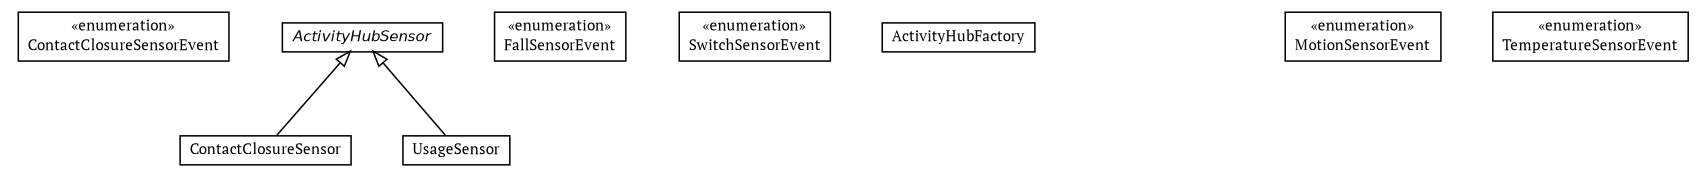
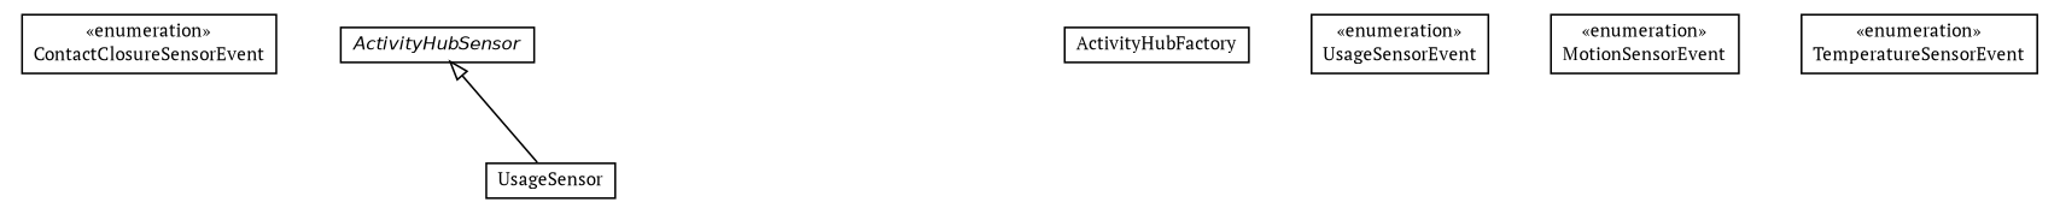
  digraph {
    fontname="PT Serif"
    nodesep=0.25
    ranksep=0.5
    node [fontcolor=black fontname="PT Serif" fontsize=10.0 shape=plaintext]
    edge [arrowtail=empty dir=back fontname="PT Serif" fontsize=10 headport=p labelfontname=Helvetica labelfontsize=10 tailport=p]
    n1 [label=<<table title="org.universAAL.lddi.lib.activityhub.devicemodel.ContactClosureSensorEvent" border="0" cellborder="1" cellspacing="0" cellpadding="2" port="p" href="./ContactClosureSensorEvent.html"> 		<tr><td><table border="0" cellspacing="0" cellpadding="1"> <tr><td align="center" balign="center"> &#171;enumeration&#187; </td></tr> <tr><td align="center" balign="center"> ContactClosureSensorEvent </td></tr> 		</table></td></tr> 		</table>>]
-   n2 [label=<<table title="org.universAAL.lddi.lib.activityhub.devicemodel.ContactClosureSensor" border="0" cellborder="1" cellspacing="0" cellpadding="2" port="p" href="./ContactClosureSensor.html"> 		<tr><td><table border="0" cellspacing="0" cellpadding="1"> <tr><td align="center" balign="center"> ContactClosureSensor </td></tr> 		</table></td></tr> 		</table>>]
-   n3 [label=<<table title="org.universAAL.lddi.lib.activityhub.devicemodel.FallSensorEvent" border="0" cellborder="1" cellspacing="0" cellpadding="2" port="p" href="./FallSensorEvent.html"> 		<tr><td><table border="0" cellspacing="0" cellpadding="1"> <tr><td align="center" balign="center"> &#171;enumeration&#187; </td></tr> <tr><td align="center" balign="center"> FallSensorEvent </td></tr> 		</table></td></tr> 		</table>>]
-   n4 [label=<<table title="org.universAAL.lddi.lib.activityhub.devicemodel.SwitchSensorEvent" border="0" cellborder="1" cellspacing="0" cellpadding="2" port="p" href="./SwitchSensorEvent.html"> 		<tr><td><table border="0" cellspacing="0" cellpadding="1"> <tr><td align="center" balign="center"> &#171;enumeration&#187; </td></tr> <tr><td align="center" balign="center"> SwitchSensorEvent </td></tr> 		</table></td></tr> 		</table>>]
    n5 [label=<<table title="org.universAAL.lddi.lib.activityhub.devicemodel.ActivityHubFactory" border="0" cellborder="1" cellspacing="0" cellpadding="2" port="p" href="./ActivityHubFactory.html"> 		<tr><td><table border="0" cellspacing="0" cellpadding="1"> <tr><td align="center" balign="center"> ActivityHubFactory </td></tr> 		</table></td></tr> 		</table>>]
+   n6 [label=<<table title="org.universAAL.lddi.lib.activityhub.devicemodel.UsageSensorEvent" border="0" cellborder="1" cellspacing="0" cellpadding="2" port="p" href="./UsageSensorEvent.html"> 		<tr><td><table border="0" cellspacing="0" cellpadding="1"> <tr><td align="center" balign="center"> &#171;enumeration&#187; </td></tr> <tr><td align="center" balign="center"> UsageSensorEvent </td></tr> 		</table></td></tr> 		</table>>]
    n7 [label=<<table title="org.universAAL.lddi.lib.activityhub.devicemodel.UsageSensor" border="0" cellborder="1" cellspacing="0" cellpadding="2" port="p" href="./UsageSensor.html"> 		<tr><td><table border="0" cellspacing="0" cellpadding="1"> <tr><td align="center" balign="center"> UsageSensor </td></tr> 		</table></td></tr> 		</table>>]
    n8 [label=<<table title="org.universAAL.lddi.lib.activityhub.devicemodel.MotionSensorEvent" border="0" cellborder="1" cellspacing="0" cellpadding="2" port="p" href="./MotionSensorEvent.html"> 		<tr><td><table border="0" cellspacing="0" cellpadding="1"> <tr><td align="center" balign="center"> &#171;enumeration&#187; </td></tr> <tr><td align="center" balign="center"> MotionSensorEvent </td></tr> 		</table></td></tr> 		</table>>]
    n9 [label=<<table title="org.universAAL.lddi.lib.activityhub.devicemodel.TemperatureSensorEvent" border="0" cellborder="1" cellspacing="0" cellpadding="2" port="p" href="./TemperatureSensorEvent.html"> 		<tr><td><table border="0" cellspacing="0" cellpadding="1"> <tr><td align="center" balign="center"> &#171;enumeration&#187; </td></tr> <tr><td align="center" balign="center"> TemperatureSensorEvent </td></tr> 		</table></td></tr> 		</table>>]
    n10 [label=<<table title="org.universAAL.lddi.lib.activityhub.devicemodel.ActivityHubSensor" border="0" cellborder="1" cellspacing="0" cellpadding="2" port="p" href="./ActivityHubSensor.html"> 		<tr><td><table border="0" cellspacing="0" cellpadding="1"> <tr><td align="center" balign="center"><font face="Helvetica-Oblique"> ActivityHubSensor </font></td></tr> 		</table></td></tr> 		</table>>]
-   n10 -> n2
    n10 -> n7
  }
